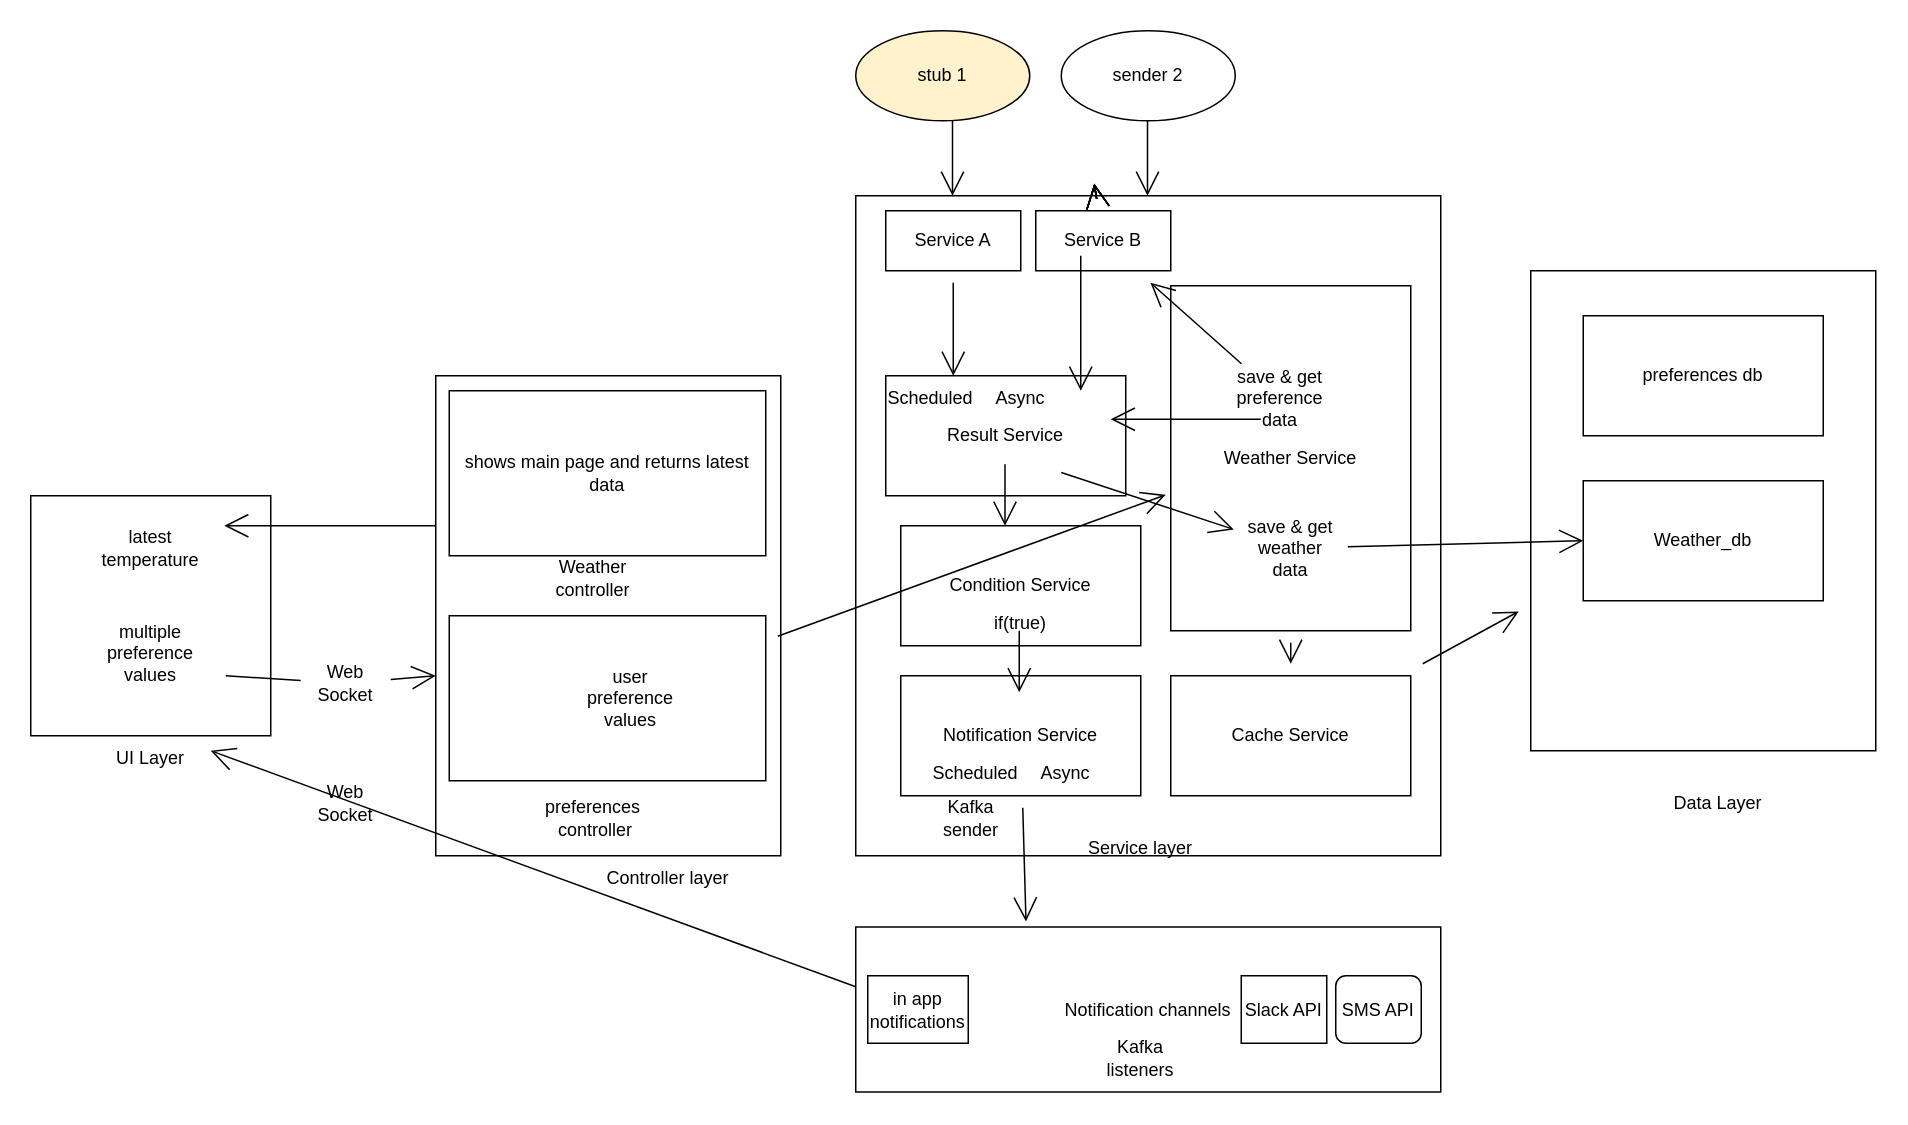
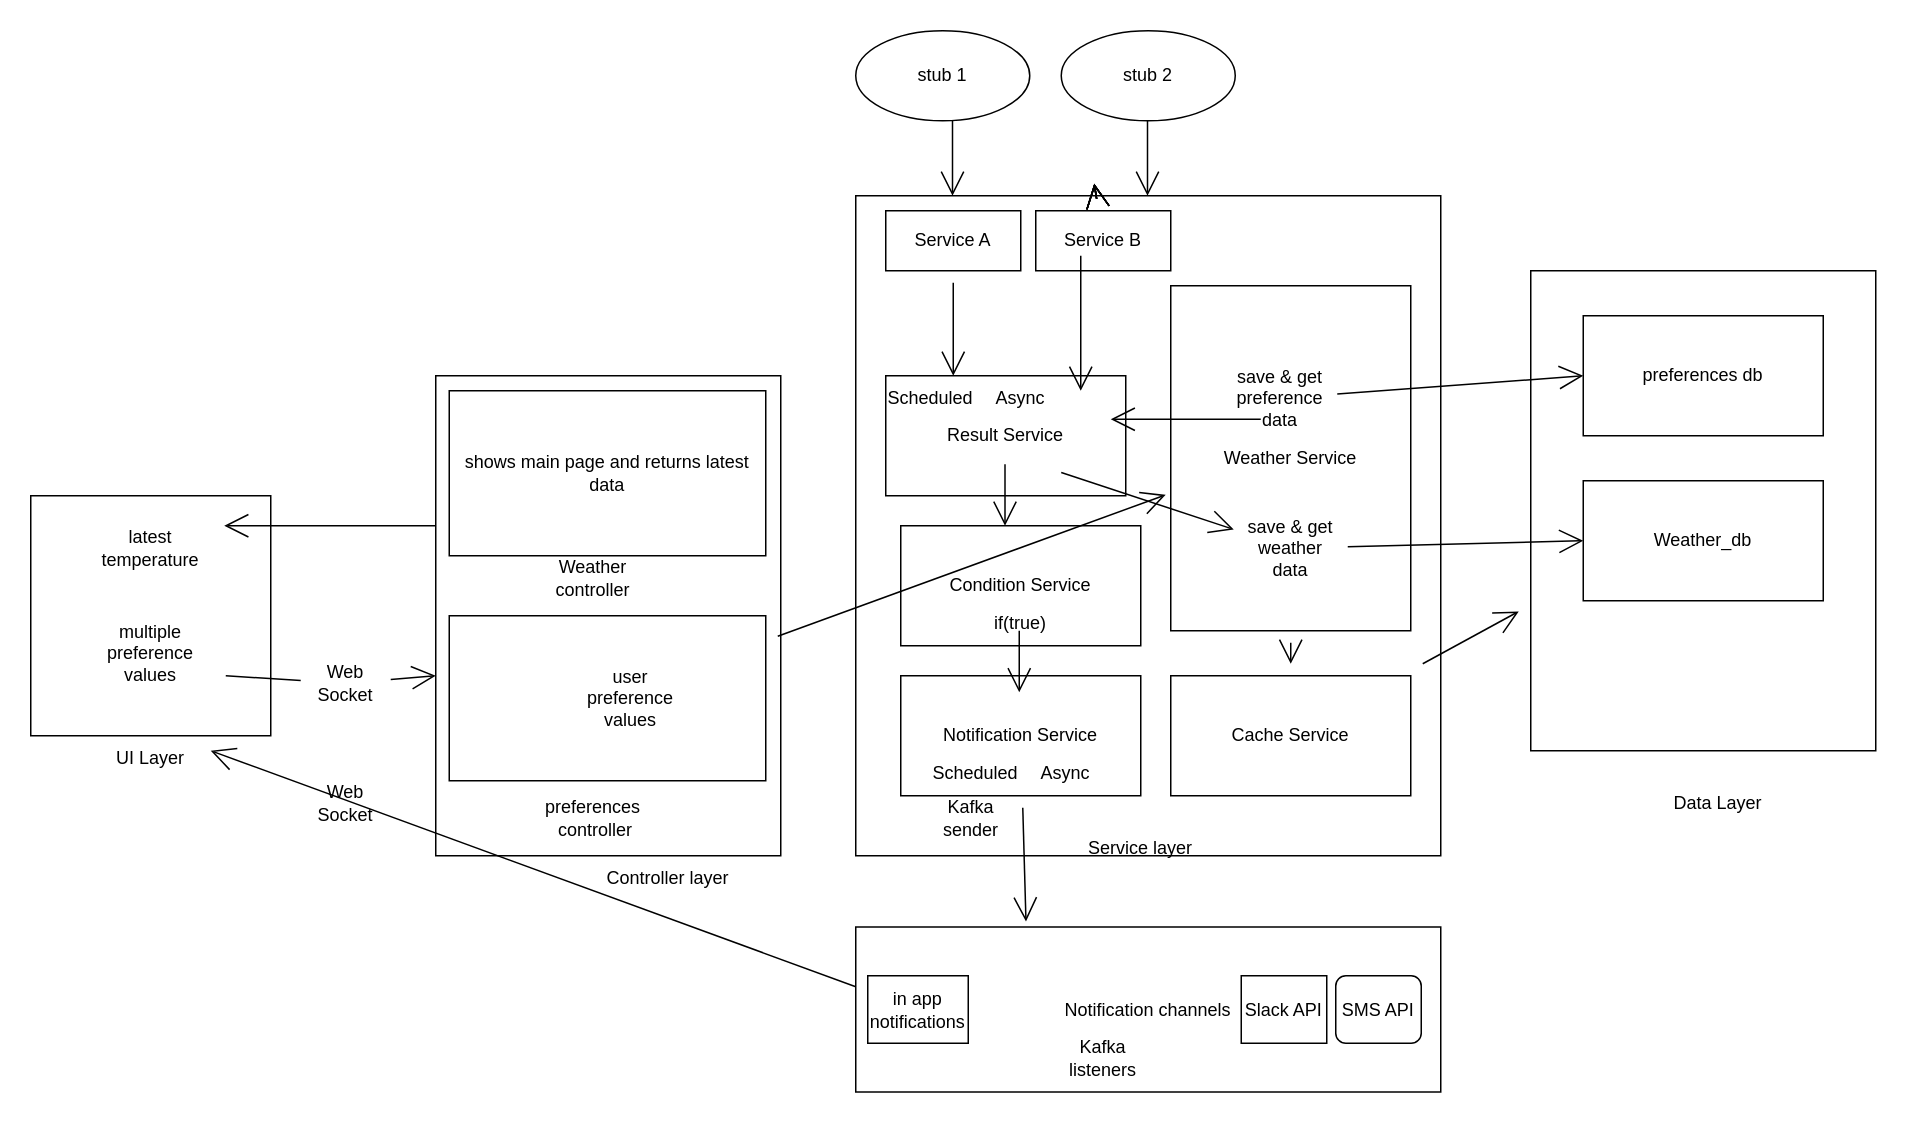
  <mxCell id="0" />
  <mxCell id="1" parent="0" />
  <mxCell id="2" value="" style="rounded=0;whiteSpace=wrap;html=1;" vertex="1" parent="1"><mxGeometry x="20" y="330" width="160" height="160" as="geometry" /></mxCell>
  <mxCell id="3" value="UI Layer" style="text;strokeColor=none;fillColor=none;html=1;align=center;verticalAlign=middle;whiteSpace=wrap;rounded=0;" vertex="1" parent="1"><mxGeometry x="70" y="490" width="60" height="30" as="geometry" /></mxCell>
  <mxCell id="4" value="latest temperature" style="text;strokeColor=none;fillColor=none;html=1;align=center;verticalAlign=middle;whiteSpace=wrap;rounded=0;" vertex="1" parent="1"><mxGeometry x="70" y="350" width="60" height="30" as="geometry" /></mxCell>
  <mxCell id="5" value="multiple preference values&lt;br&gt;" style="text;strokeColor=none;fillColor=none;html=1;align=center;verticalAlign=middle;whiteSpace=wrap;rounded=0;" vertex="1" parent="1"><mxGeometry x="70" y="420" width="60" height="30" as="geometry" /></mxCell>
  <mxCell id="6" value="" style="edgeStyle=none;orthogonalLoop=1;jettySize=auto;html=1;rounded=0;endArrow=open;startSize=14;endSize=14;sourcePerimeterSpacing=8;targetPerimeterSpacing=8;curved=1;" edge="1" parent="1"><mxGeometry width="140" relative="1" as="geometry"><mxPoint x="369" y="350" as="sourcePoint" /><mxPoint x="149" y="350" as="targetPoint" /><Array as="points" /></mxGeometry></mxCell>
  <mxCell id="7" value="" style="edgeStyle=none;orthogonalLoop=1;jettySize=auto;html=1;rounded=0;endArrow=open;startSize=14;endSize=14;targetPerimeterSpacing=8;curved=1;startArrow=none;" edge="1" parent="1" source="63"><mxGeometry width="140" relative="1" as="geometry"><mxPoint x="150" y="450" as="sourcePoint" /><mxPoint x="290" y="450" as="targetPoint" /><Array as="points" /></mxGeometry></mxCell>
  <mxCell id="8" value="" style="rounded=0;whiteSpace=wrap;html=1;" vertex="1" parent="1"><mxGeometry x="290" y="250" width="230" height="320" as="geometry" /></mxCell>
  <mxCell id="9" value="Controller layer" style="text;strokeColor=none;fillColor=none;html=1;align=center;verticalAlign=middle;whiteSpace=wrap;rounded=0;" vertex="1" parent="1"><mxGeometry x="400" y="570" width="90" height="30" as="geometry" /></mxCell>
  <mxCell id="10" value="shows main page and returns latest data" style="rounded=0;whiteSpace=wrap;html=1;" vertex="1" parent="1"><mxGeometry x="299" y="260" width="211" height="110" as="geometry" /></mxCell>
  <mxCell id="11" value="" style="rounded=0;whiteSpace=wrap;html=1;" vertex="1" parent="1"><mxGeometry x="299" y="410" width="211" height="110" as="geometry" /></mxCell>
  <mxCell id="12" value="Weather controller&lt;br&gt;" style="text;strokeColor=none;fillColor=none;html=1;align=center;verticalAlign=middle;whiteSpace=wrap;rounded=0;" vertex="1" parent="1"><mxGeometry x="350" y="370" width="90" height="30" as="geometry" /></mxCell>
  <mxCell id="13" value="preferences&lt;br&gt;&amp;nbsp;controller" style="text;strokeColor=none;fillColor=none;html=1;align=center;verticalAlign=middle;whiteSpace=wrap;rounded=0;" vertex="1" parent="1"><mxGeometry x="350" y="530" width="90" height="30" as="geometry" /></mxCell>
- <mxCell id="14" value="stub 1" style="ellipse;whiteSpace=wrap;html=1;fillColor=#fff2cc;" vertex="1" parent="1"><mxGeometry x="570" y="20" width="116" height="60" as="geometry" /></mxCell>
+ <mxCell id="14" value="stub 1" style="ellipse;whiteSpace=wrap;html=1;" vertex="1" parent="1"><mxGeometry x="570" y="20" width="116" height="60" as="geometry" /></mxCell>
  <mxCell id="15" value="" style="rounded=0;whiteSpace=wrap;html=1;" vertex="1" parent="1"><mxGeometry x="570" y="130" width="390" height="440" as="geometry" /></mxCell>
  <mxCell id="16" value="Service layer" style="text;strokeColor=none;fillColor=none;html=1;align=center;verticalAlign=middle;whiteSpace=wrap;rounded=0;" vertex="1" parent="1"><mxGeometry x="715" y="550" width="90" height="30" as="geometry" /></mxCell>
- <mxCell id="17" value="sender 2" style="ellipse;whiteSpace=wrap;html=1;" vertex="1" parent="1"><mxGeometry x="707" y="20" width="116" height="60" as="geometry" /></mxCell>
+ <mxCell id="17" value="stub 2" style="ellipse;whiteSpace=wrap;html=1;" vertex="1" parent="1"><mxGeometry x="707" y="20" width="116" height="60" as="geometry" /></mxCell>
  <mxCell id="18" style="edgeStyle=none;curved=1;rounded=0;orthogonalLoop=1;jettySize=auto;html=1;entryX=0.75;entryY=0;entryDx=0;entryDy=0;endArrow=open;startSize=14;endSize=14;sourcePerimeterSpacing=8;targetPerimeterSpacing=8;" edge="1" parent="1" source="19" target="46"><mxGeometry relative="1" as="geometry" /></mxCell>
  <mxCell id="19" value="Service A" style="rounded=0;whiteSpace=wrap;html=1;" vertex="1" parent="1"><mxGeometry x="590" y="140" width="90" height="40" as="geometry" /></mxCell>
  <mxCell id="20" style="edgeStyle=none;curved=1;rounded=0;orthogonalLoop=1;jettySize=auto;html=1;endArrow=open;startSize=14;endSize=14;sourcePerimeterSpacing=8;targetPerimeterSpacing=8;" edge="1" parent="1" source="26" target="15"><mxGeometry relative="1" as="geometry" /></mxCell>
  <mxCell id="21" style="edgeStyle=none;curved=1;rounded=0;orthogonalLoop=1;jettySize=auto;html=1;endArrow=open;startSize=14;endSize=14;sourcePerimeterSpacing=8;targetPerimeterSpacing=8;" edge="1" parent="1" source="26" target="15"><mxGeometry relative="1" as="geometry" /></mxCell>
  <mxCell id="22" style="edgeStyle=none;curved=1;rounded=0;orthogonalLoop=1;jettySize=auto;html=1;endArrow=open;startSize=14;endSize=14;sourcePerimeterSpacing=8;targetPerimeterSpacing=8;" edge="1" parent="1" source="26" target="15"><mxGeometry relative="1" as="geometry" /></mxCell>
  <mxCell id="23" style="edgeStyle=none;curved=1;rounded=0;orthogonalLoop=1;jettySize=auto;html=1;endArrow=open;startSize=14;endSize=14;sourcePerimeterSpacing=8;targetPerimeterSpacing=8;" edge="1" parent="1" source="26" target="15"><mxGeometry relative="1" as="geometry" /></mxCell>
  <mxCell id="24" style="edgeStyle=none;curved=1;rounded=0;orthogonalLoop=1;jettySize=auto;html=1;endArrow=open;startSize=14;endSize=14;sourcePerimeterSpacing=8;targetPerimeterSpacing=8;" edge="1" parent="1" source="26" target="15"><mxGeometry relative="1" as="geometry" /></mxCell>
  <mxCell id="25" style="edgeStyle=none;curved=1;rounded=0;orthogonalLoop=1;jettySize=auto;html=1;endArrow=open;startSize=14;endSize=14;sourcePerimeterSpacing=8;targetPerimeterSpacing=8;" edge="1" parent="1" source="26" target="15"><mxGeometry relative="1" as="geometry" /></mxCell>
  <mxCell id="26" value="Service B" style="rounded=0;whiteSpace=wrap;html=1;" vertex="1" parent="1"><mxGeometry x="690" y="140" width="90" height="40" as="geometry" /></mxCell>
  <mxCell id="27" value="Result Service" style="rounded=0;whiteSpace=wrap;html=1;" vertex="1" parent="1"><mxGeometry x="590" y="250" width="160" height="80" as="geometry" /></mxCell>
  <mxCell id="28" style="edgeStyle=none;curved=1;rounded=0;orthogonalLoop=1;jettySize=auto;html=1;entryX=0.291;entryY=-0.033;entryDx=0;entryDy=0;entryPerimeter=0;endArrow=open;startSize=14;endSize=14;sourcePerimeterSpacing=8;targetPerimeterSpacing=8;" edge="1" parent="1" source="29" target="38"><mxGeometry relative="1" as="geometry" /></mxCell>
  <mxCell id="29" value="Notification Service" style="rounded=0;whiteSpace=wrap;html=1;" vertex="1" parent="1"><mxGeometry x="600" y="450" width="160" height="80" as="geometry" /></mxCell>
  <mxCell id="30" style="edgeStyle=none;curved=1;rounded=0;orthogonalLoop=1;jettySize=auto;html=1;endArrow=open;startSize=14;endSize=14;sourcePerimeterSpacing=8;targetPerimeterSpacing=8;" edge="1" parent="1" source="31" target="35"><mxGeometry relative="1" as="geometry" /></mxCell>
  <mxCell id="31" value="Weather Service" style="rounded=0;whiteSpace=wrap;html=1;" vertex="1" parent="1"><mxGeometry x="780" y="190" width="160" height="230" as="geometry" /></mxCell>
  <mxCell id="32" value="" style="rounded=0;whiteSpace=wrap;html=1;" vertex="1" parent="1"><mxGeometry x="1020" y="180" width="230" height="320" as="geometry" /></mxCell>
  <mxCell id="33" value="Data Layer" style="text;strokeColor=none;fillColor=none;html=1;align=center;verticalAlign=middle;whiteSpace=wrap;rounded=0;" vertex="1" parent="1"><mxGeometry x="1100" y="520" width="90" height="30" as="geometry" /></mxCell>
  <mxCell id="34" style="edgeStyle=none;curved=1;rounded=0;orthogonalLoop=1;jettySize=auto;html=1;endArrow=open;startSize=14;endSize=14;sourcePerimeterSpacing=8;targetPerimeterSpacing=8;" edge="1" parent="1" source="35" target="32"><mxGeometry relative="1" as="geometry" /></mxCell>
  <mxCell id="35" value="Cache Service" style="rounded=0;whiteSpace=wrap;html=1;" vertex="1" parent="1"><mxGeometry x="780" y="450" width="160" height="80" as="geometry" /></mxCell>
  <mxCell id="36" value="Weather_db" style="rounded=0;whiteSpace=wrap;html=1;" vertex="1" parent="1"><mxGeometry x="1055" y="320" width="160" height="80" as="geometry" /></mxCell>
  <mxCell id="37" value="preferences db" style="rounded=0;whiteSpace=wrap;html=1;" vertex="1" parent="1"><mxGeometry x="1055" y="210" width="160" height="80" as="geometry" /></mxCell>
  <mxCell id="38" value="Notification channels" style="rounded=0;whiteSpace=wrap;html=1;" vertex="1" parent="1"><mxGeometry x="570" y="617.5" width="390" height="110" as="geometry" /></mxCell>
  <mxCell id="39" value="" style="edgeStyle=none;orthogonalLoop=1;jettySize=auto;html=1;rounded=0;endArrow=open;startSize=14;endSize=14;sourcePerimeterSpacing=8;targetPerimeterSpacing=8;curved=1;" edge="1" parent="1"><mxGeometry width="140" relative="1" as="geometry"><mxPoint x="634.5" y="80" as="sourcePoint" /><mxPoint x="634.5" y="130" as="targetPoint" /><Array as="points" /></mxGeometry></mxCell>
  <mxCell id="40" value="" style="edgeStyle=none;orthogonalLoop=1;jettySize=auto;html=1;rounded=0;endArrow=open;startSize=14;endSize=14;sourcePerimeterSpacing=8;targetPerimeterSpacing=8;curved=1;" edge="1" parent="1"><mxGeometry width="140" relative="1" as="geometry"><mxPoint x="764.5" y="80" as="sourcePoint" /><mxPoint x="764.5" y="130" as="targetPoint" /><Array as="points" /></mxGeometry></mxCell>
  <mxCell id="41" value="Slack API" style="rounded=0;whiteSpace=wrap;html=1;" vertex="1" parent="1"><mxGeometry x="827" y="650" width="57" height="45" as="geometry" /></mxCell>
  <mxCell id="42" value="SMS API" style="whiteSpace=wrap;html=1;rounded=1;" vertex="1" parent="1"><mxGeometry x="890" y="650" width="57" height="45" as="geometry" /></mxCell>
  <mxCell id="43" style="edgeStyle=none;curved=1;rounded=0;orthogonalLoop=1;jettySize=auto;html=1;endArrow=open;startSize=14;endSize=14;sourcePerimeterSpacing=8;targetPerimeterSpacing=8;" edge="1" parent="1" source="44"><mxGeometry relative="1" as="geometry"><mxPoint x="140" y="500" as="targetPoint" /></mxGeometry></mxCell>
  <mxCell id="44" value="in app notifications" style="rounded=0;whiteSpace=wrap;html=1;" vertex="1" parent="1"><mxGeometry x="578" y="650" width="67" height="45" as="geometry" /></mxCell>
  <mxCell id="45" value="Condition Service" style="rounded=0;whiteSpace=wrap;html=1;" vertex="1" parent="1"><mxGeometry x="600" y="350" width="160" height="80" as="geometry" /></mxCell>
  <mxCell id="46" value="Scheduled" style="text;strokeColor=none;fillColor=none;html=1;align=center;verticalAlign=middle;whiteSpace=wrap;rounded=0;" vertex="1" parent="1"><mxGeometry x="590" y="250" width="60" height="30" as="geometry" /></mxCell>
  <mxCell id="47" value="" style="edgeStyle=none;orthogonalLoop=1;jettySize=auto;html=1;rounded=0;endArrow=open;startSize=14;endSize=14;sourcePerimeterSpacing=8;targetPerimeterSpacing=8;curved=1;" edge="1" parent="1"><mxGeometry width="140" relative="1" as="geometry"><mxPoint x="720" y="170" as="sourcePoint" /><mxPoint x="720" y="260" as="targetPoint" /><Array as="points" /></mxGeometry></mxCell>
  <mxCell id="48" value="user preference values" style="text;strokeColor=none;fillColor=none;html=1;align=center;verticalAlign=middle;whiteSpace=wrap;rounded=0;" vertex="1" parent="1"><mxGeometry x="390" y="450" width="60" height="30" as="geometry" /></mxCell>
  <mxCell id="49" value="" style="edgeStyle=none;orthogonalLoop=1;jettySize=auto;html=1;rounded=0;endArrow=open;startSize=14;endSize=14;sourcePerimeterSpacing=8;targetPerimeterSpacing=8;curved=1;" edge="1" parent="1"><mxGeometry width="140" relative="1" as="geometry"><mxPoint x="669.5" y="309" as="sourcePoint" /><mxPoint x="669.5" y="350" as="targetPoint" /><Array as="points" /></mxGeometry></mxCell>
  <mxCell id="50" value="if(true)" style="text;strokeColor=none;fillColor=none;html=1;align=center;verticalAlign=middle;whiteSpace=wrap;rounded=0;" vertex="1" parent="1"><mxGeometry x="650" y="400" width="60" height="30" as="geometry" /></mxCell>
  <mxCell id="51" value="" style="edgeStyle=none;orthogonalLoop=1;jettySize=auto;html=1;rounded=0;endArrow=open;startSize=14;endSize=14;sourcePerimeterSpacing=8;targetPerimeterSpacing=8;curved=1;" edge="1" parent="1"><mxGeometry width="140" relative="1" as="geometry"><mxPoint x="679" y="420" as="sourcePoint" /><mxPoint x="679" y="461" as="targetPoint" /><Array as="points" /></mxGeometry></mxCell>
  <mxCell id="52" style="edgeStyle=none;curved=1;rounded=0;orthogonalLoop=1;jettySize=auto;html=1;endArrow=open;startSize=14;endSize=14;sourcePerimeterSpacing=8;targetPerimeterSpacing=8;entryX=-0.021;entryY=0.606;entryDx=0;entryDy=0;entryPerimeter=0;" edge="1" parent="1" source="11" target="31"><mxGeometry relative="1" as="geometry" /></mxCell>
  <mxCell id="53" style="edgeStyle=none;curved=1;rounded=0;orthogonalLoop=1;jettySize=auto;html=1;entryX=0;entryY=0.5;entryDx=0;entryDy=0;endArrow=open;startSize=14;endSize=14;sourcePerimeterSpacing=8;targetPerimeterSpacing=8;" edge="1" parent="1" source="54" target="36"><mxGeometry relative="1" as="geometry" /></mxCell>
  <mxCell id="54" value="save &amp;amp; get weather data" style="text;strokeColor=none;fillColor=none;html=1;align=center;verticalAlign=middle;whiteSpace=wrap;rounded=0;" vertex="1" parent="1"><mxGeometry x="830" y="350" width="60" height="30" as="geometry" /></mxCell>
- <mxCell id="55" style="edgeStyle=none;curved=1;rounded=0;orthogonalLoop=1;jettySize=auto;html=1;endArrow=open;startSize=14;endSize=14;sourcePerimeterSpacing=8;targetPerimeterSpacing=8;" edge="1" parent="1" source="56" target="26"><mxGeometry relative="1" as="geometry" /></mxCell>
+ <mxCell id="55" style="edgeStyle=none;curved=1;rounded=0;orthogonalLoop=1;jettySize=auto;html=1;entryX=0;entryY=0.5;entryDx=0;entryDy=0;endArrow=open;startSize=14;endSize=14;sourcePerimeterSpacing=8;targetPerimeterSpacing=8;" edge="1" parent="1" source="56" target="37"><mxGeometry relative="1" as="geometry" /></mxCell>
  <mxCell id="56" value="save &amp;amp; get preference data" style="text;strokeColor=none;fillColor=none;html=1;align=center;verticalAlign=middle;whiteSpace=wrap;rounded=0;" vertex="1" parent="1"><mxGeometry x="823" y="250" width="60" height="30" as="geometry" /></mxCell>
  <mxCell id="57" value="" style="edgeStyle=none;orthogonalLoop=1;jettySize=auto;html=1;rounded=0;endArrow=open;startSize=14;endSize=14;sourcePerimeterSpacing=8;targetPerimeterSpacing=8;curved=1;" edge="1" parent="1"><mxGeometry width="140" relative="1" as="geometry"><mxPoint x="840" y="279" as="sourcePoint" /><mxPoint x="740" y="279" as="targetPoint" /><Array as="points" /></mxGeometry></mxCell>
  <mxCell id="58" value="" style="edgeStyle=none;orthogonalLoop=1;jettySize=auto;html=1;rounded=0;endArrow=open;startSize=14;endSize=14;sourcePerimeterSpacing=8;targetPerimeterSpacing=8;curved=1;" edge="1" parent="1" target="54"><mxGeometry width="140" relative="1" as="geometry"><mxPoint x="707" y="314.5" as="sourcePoint" /><mxPoint x="847" y="314.5" as="targetPoint" /><Array as="points" /></mxGeometry></mxCell>
  <mxCell id="59" value="Kafka sender" style="text;strokeColor=none;fillColor=none;html=1;align=center;verticalAlign=middle;whiteSpace=wrap;rounded=0;" vertex="1" parent="1"><mxGeometry x="616.5" y="530" width="60" height="30" as="geometry" /></mxCell>
- <mxCell id="60" value="Kafka listeners" style="text;strokeColor=none;fillColor=none;html=1;align=center;verticalAlign=middle;whiteSpace=wrap;rounded=0;" vertex="1" parent="1"><mxGeometry x="730" y="690" width="60" height="30" as="geometry" /></mxCell>
+ <mxCell id="60" value="Kafka listeners" style="text;strokeColor=none;fillColor=none;html=1;align=center;verticalAlign=middle;whiteSpace=wrap;rounded=0;" vertex="1" parent="1"><mxGeometry x="705" y="690" width="60" height="30" as="geometry" /></mxCell>
  <mxCell id="61" value="Web Socket" style="text;strokeColor=none;fillColor=none;html=1;align=center;verticalAlign=middle;whiteSpace=wrap;rounded=0;" vertex="1" parent="1"><mxGeometry x="200" y="520" width="60" height="30" as="geometry" /></mxCell>
  <mxCell id="62" value="" style="edgeStyle=none;orthogonalLoop=1;jettySize=auto;html=1;rounded=0;endArrow=none;startSize=14;endSize=14;sourcePerimeterSpacing=8;curved=1;" edge="1" parent="1" target="63"><mxGeometry width="140" relative="1" as="geometry"><mxPoint x="150" y="450" as="sourcePoint" /><mxPoint x="290" y="450" as="targetPoint" /><Array as="points" /></mxGeometry></mxCell>
  <mxCell id="63" value="Web Socket" style="text;strokeColor=none;fillColor=none;html=1;align=center;verticalAlign=middle;whiteSpace=wrap;rounded=0;" vertex="1" parent="1"><mxGeometry x="200" y="440" width="60" height="30" as="geometry" /></mxCell>
  <mxCell id="64" value="Async" style="text;strokeColor=none;fillColor=none;html=1;align=center;verticalAlign=middle;whiteSpace=wrap;rounded=0;" vertex="1" parent="1"><mxGeometry x="650" y="250" width="60" height="30" as="geometry" /></mxCell>
  <mxCell id="65" value="Scheduled" style="text;strokeColor=none;fillColor=none;html=1;align=center;verticalAlign=middle;whiteSpace=wrap;rounded=0;" vertex="1" parent="1"><mxGeometry x="620" y="500" width="60" height="30" as="geometry" /></mxCell>
  <mxCell id="66" value="Async" style="text;strokeColor=none;fillColor=none;html=1;align=center;verticalAlign=middle;whiteSpace=wrap;rounded=0;" vertex="1" parent="1"><mxGeometry x="680" y="500" width="60" height="30" as="geometry" /></mxCell>
